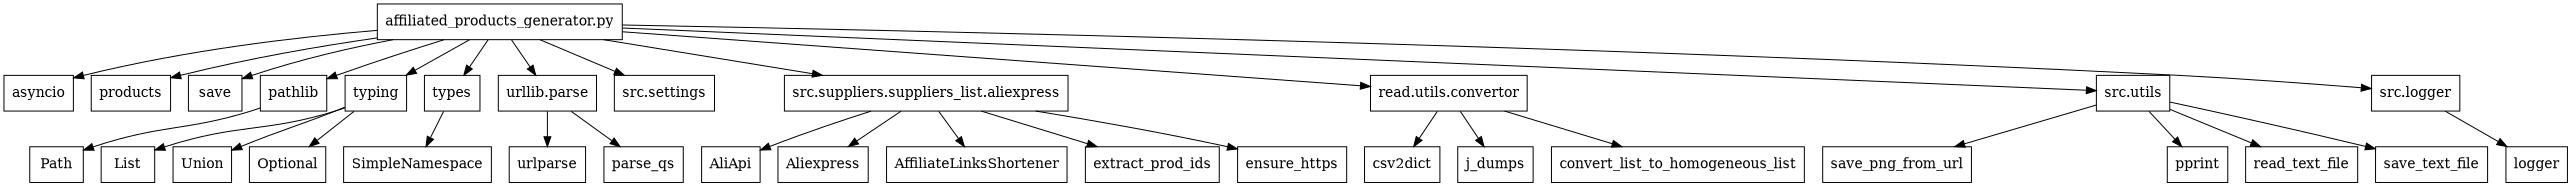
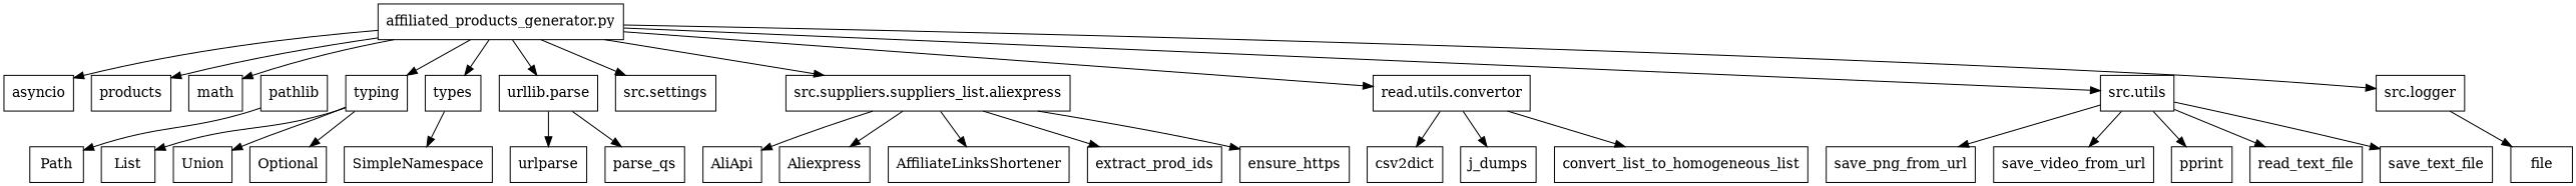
  digraph {
    node [shape=box]
    n1 [label="affiliated_products_generator.py"]
    n2 [label=asyncio]
    n3 [label=products]
-   n4 [label=save]
+   n4 [label=math]
    n5 [label=pathlib]
    n6 [label=typing]
    n7 [label=types]
    n8 [label="urllib.parse"]
    n9 [label="src.settings"]
    n10 [label="src.suppliers.suppliers_list.aliexpress"]
    n11 [label="read.utils.convertor"]
    n12 [label="src.utils"]
    n13 [label="src.logger"]
    Path
    List
    Union
    Optional
    SimpleNamespace
    urlparse
    parse_qs
    AliApi
    Aliexpress
    AffiliateLinksShortener
    extract_prod_ids
    ensure_https
    csv2dict
    j_dumps
    convert_list_to_homogeneous_list
    save_png_from_url
+   save_video_from_url
    pprint
    read_text_file
    save_text_file
-   logger
+   logger [label=file]
    n1 -> n2
    n1 -> n3
    n1 -> n4
-   n1 -> n5
    n1 -> n6
    n1 -> n7
    n1 -> n8
    n1 -> n9
    n1 -> n10
    n1 -> n11
    n1 -> n12
    n1 -> n13
    n5 -> Path
    n6 -> List
    n6 -> Union
    n6 -> Optional
    n7 -> SimpleNamespace
    n8 -> urlparse
    n8 -> parse_qs
    n10 -> AliApi
    n10 -> Aliexpress
    n10 -> AffiliateLinksShortener
    n10 -> extract_prod_ids
    n10 -> ensure_https
    n11 -> csv2dict
    n11 -> j_dumps
    n11 -> convert_list_to_homogeneous_list
    n12 -> save_png_from_url
+   n12 -> save_video_from_url
    n12 -> pprint
    n12 -> read_text_file
    n12 -> save_text_file
    n13 -> logger
  }
